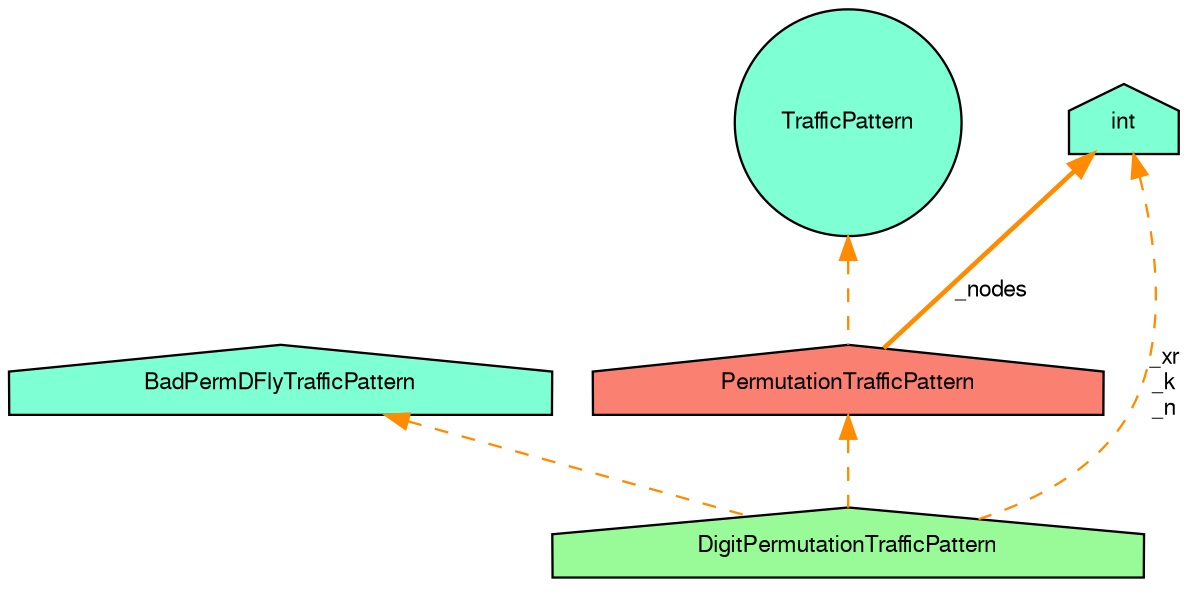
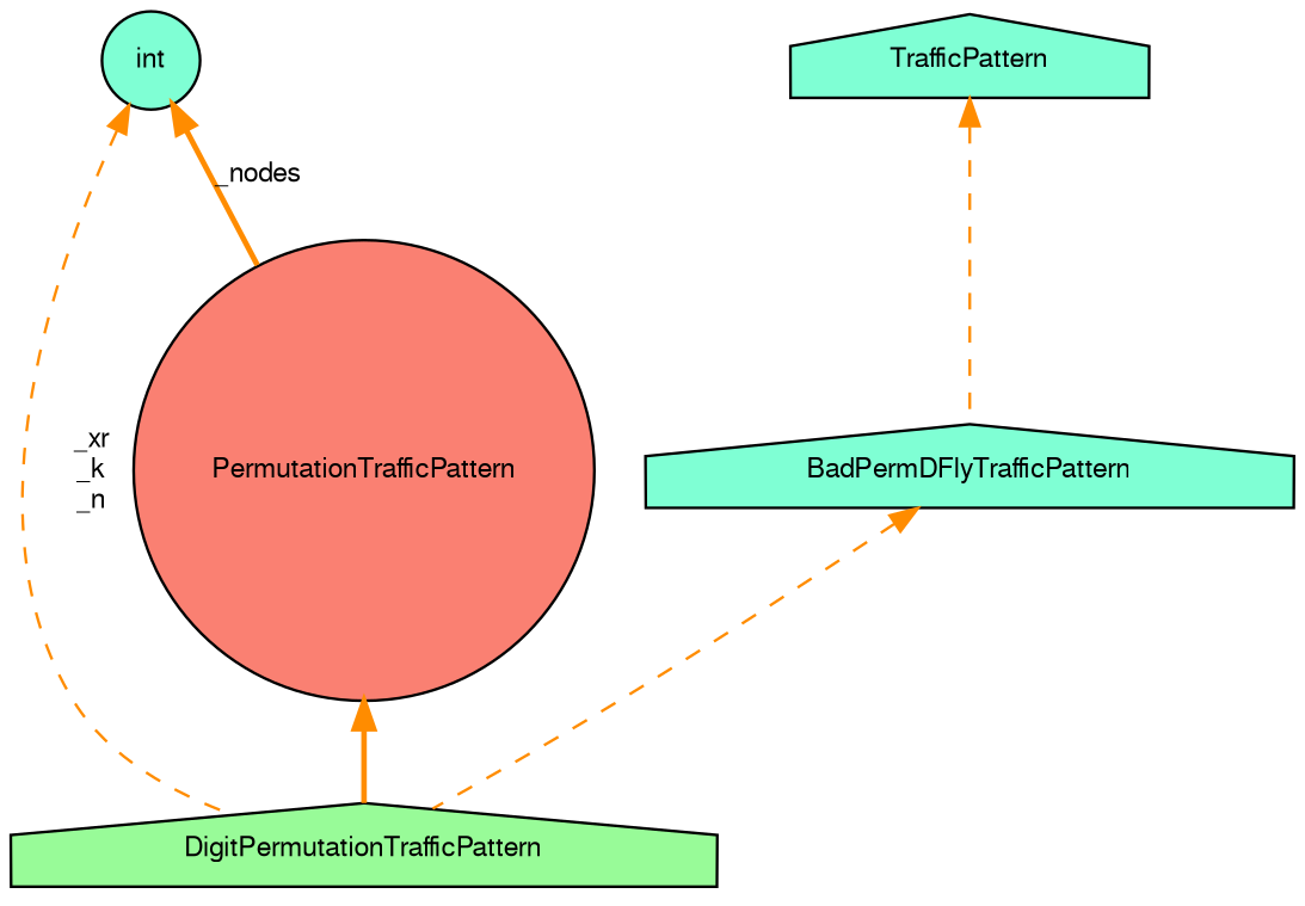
  digraph {
    node [color=black fillcolor=aquamarine fontname=FreeSans fontsize=10 shape=house style=filled]
    edge [color=darkorange dir=back fontname=FreeSans fontsize=10 labelfontname=FreeSans labelfontsize=10 style=dashed]
    n1 [fontcolor=black height=0.2 label=BadPermDFlyTrafficPattern width=0.4]
    n2 [fillcolor=palegreen height=0.2 label=DigitPermutationTrafficPattern width=0.4]
-   n3 [fillcolor=salmon height=0.2 label=PermutationTrafficPattern width=0.4]
-   n4 [height=0.2 label=TrafficPattern shape=circle width=0.4]
-   n5 [height=0.2 label=int width=0.4]
+   n3 [fillcolor=salmon height=0.2 label=PermutationTrafficPattern shape=circle width=0.4]
+   n4 [height=0.2 label=TrafficPattern width=0.4]
+   n5 [height=0.2 label=int shape=circle width=0.4]
    n1 -> n2
-   n3 -> n2
-   n4 -> n3
+   n3 -> n2 [style=bold]
+   n4 -> n1
    n5 -> n2 [label="_xr\n_k\n_n"]
    n5 -> n3 [label=_nodes style=bold]
  }
